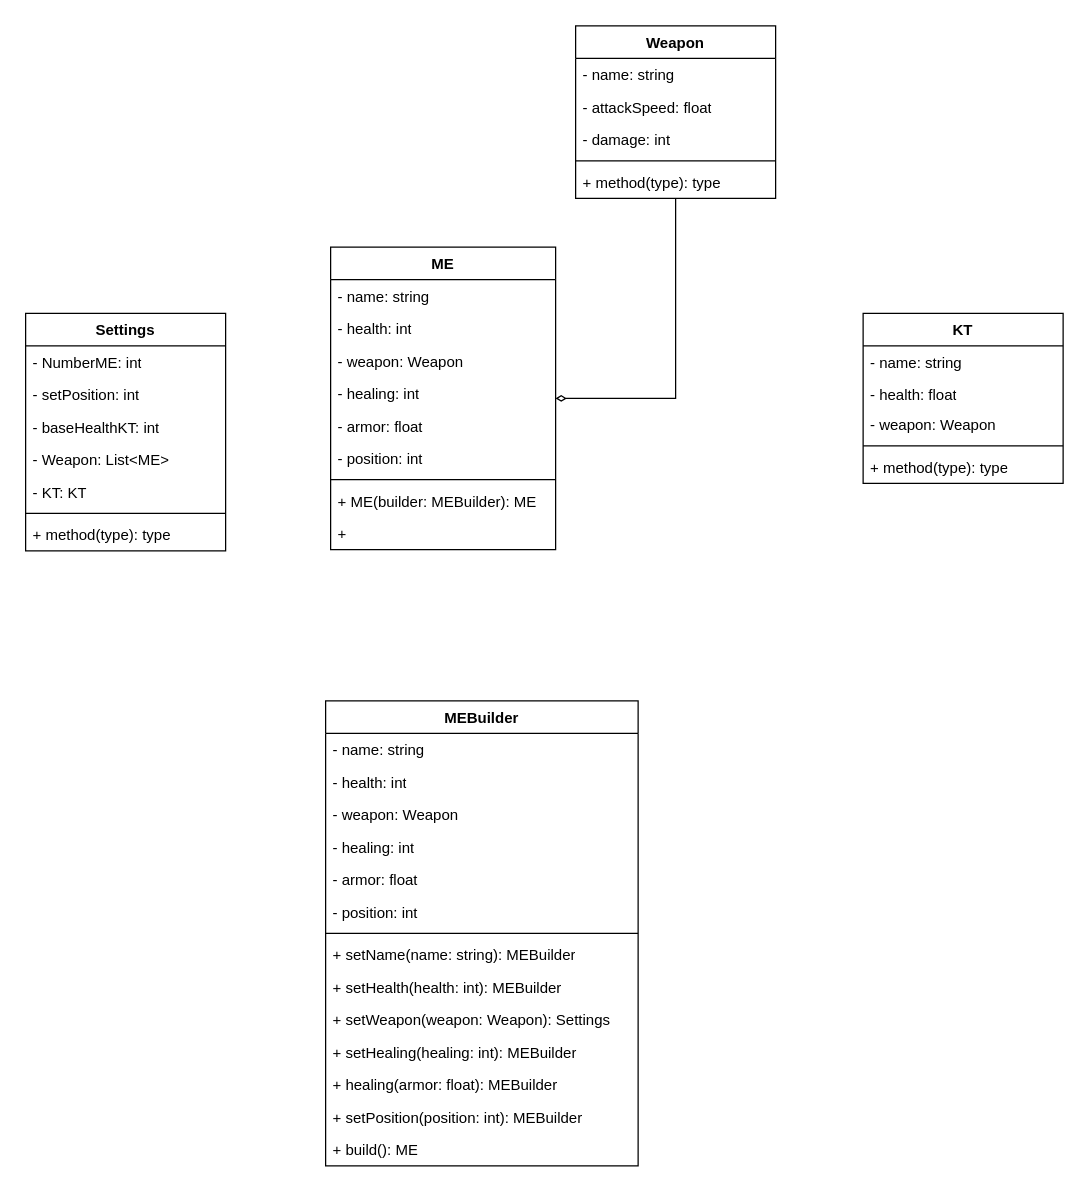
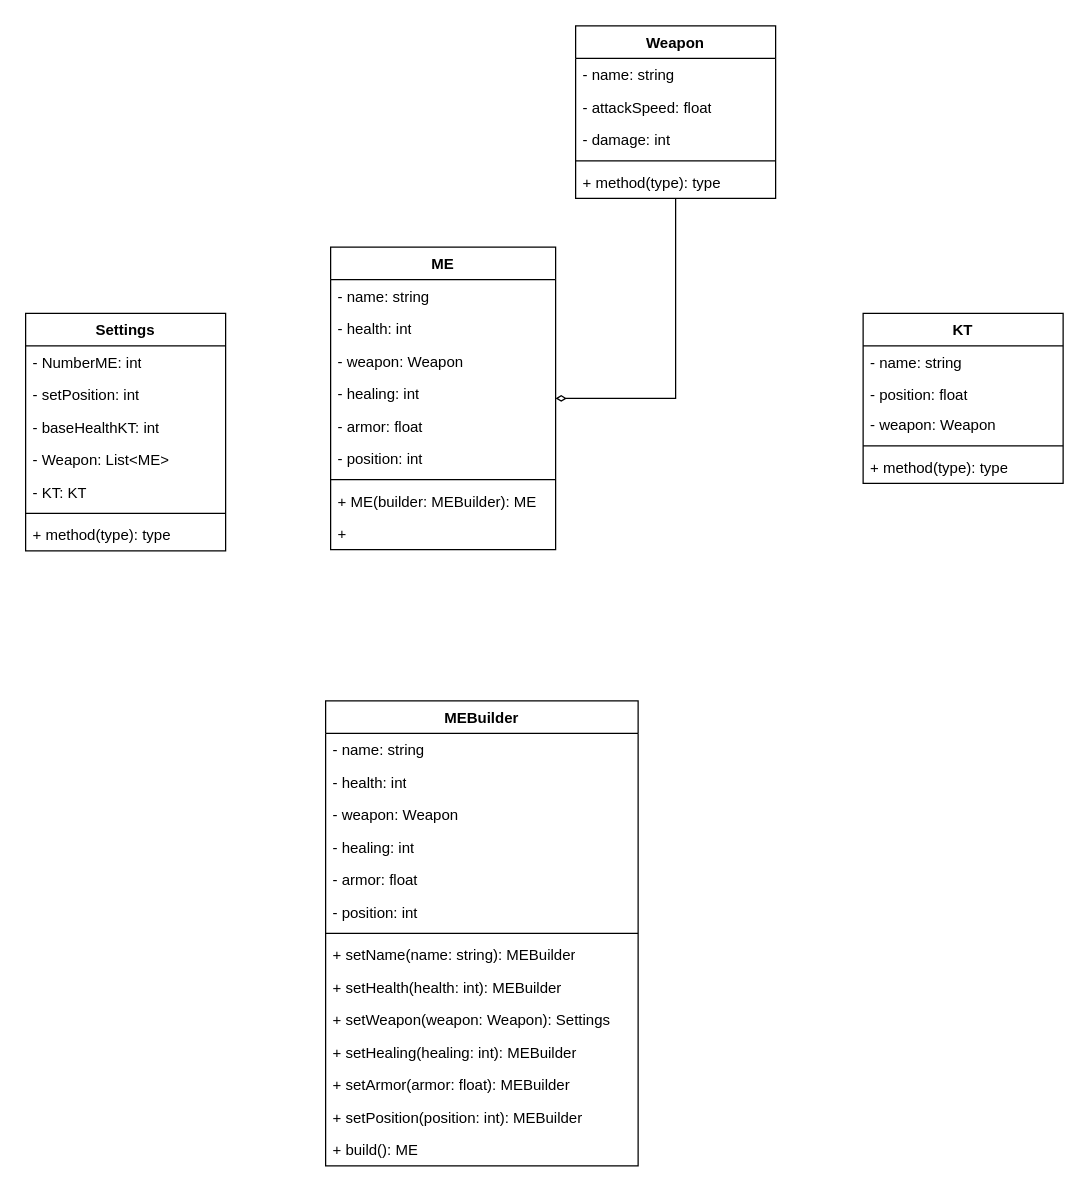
  <mxCell id="0" />
  <mxCell id="1" parent="0" />
  <mxCell id="2" style="edgeStyle=orthogonalEdgeStyle;rounded=0;orthogonalLoop=1;jettySize=auto;html=1;endArrow=none;endFill=0;startArrow=diamondThin;startFill=0;" edge="1" parent="1" source="3" target="19"><mxGeometry relative="1" as="geometry" /></mxCell>
  <mxCell id="3" value="ME" style="swimlane;fontStyle=1;align=center;verticalAlign=top;childLayout=stackLayout;horizontal=1;startSize=26;horizontalStack=0;resizeParent=1;resizeParentMax=0;resizeLast=0;collapsible=1;marginBottom=0;whiteSpace=wrap;html=1;" vertex="1" parent="1"><mxGeometry x="264" y="197" width="180" height="242" as="geometry"><mxRectangle x="340" y="230" width="100" height="30" as="alternateBounds" /></mxGeometry></mxCell>
  <mxCell id="4" value="- name: string" style="text;strokeColor=none;fillColor=none;align=left;verticalAlign=top;spacingLeft=4;spacingRight=4;overflow=hidden;rotatable=0;points=[[0,0.5],[1,0.5]];portConstraint=eastwest;whiteSpace=wrap;html=1;" vertex="1" parent="3"><mxGeometry y="26" width="180" height="26" as="geometry" /></mxCell>
  <mxCell id="5" value="- health: int" style="text;strokeColor=none;fillColor=none;align=left;verticalAlign=top;spacingLeft=4;spacingRight=4;overflow=hidden;rotatable=0;points=[[0,0.5],[1,0.5]];portConstraint=eastwest;whiteSpace=wrap;html=1;" vertex="1" parent="3"><mxGeometry y="52" width="180" height="26" as="geometry" /></mxCell>
  <mxCell id="6" value="- weapon: Weapon&lt;span style=&quot;color: rgba(0, 0, 0, 0); font-family: monospace; font-size: 0px; text-wrap-mode: nowrap;&quot;&gt;%3CmxGraphModel%3E%3Croot%3E%3CmxCell%20id%3D%220%22%2F%3E%3CmxCell%20id%3D%221%22%20parent%3D%220%22%2F%3E%3CmxCell%20id%3D%222%22%20value%3D%22-%20health%3A%20float%22%20style%3D%22text%3BstrokeColor%3Dnone%3BfillColor%3Dnone%3Balign%3Dleft%3BverticalAlign%3Dtop%3BspacingLeft%3D4%3BspacingRight%3D4%3Boverflow%3Dhidden%3Brotatable%3D0%3Bpoints%3D%5B%5B0%2C0.5%5D%2C%5B1%2C0.5%5D%5D%3BportConstraint%3Deastwest%3BwhiteSpace%3Dwrap%3Bhtml%3D1%3B%22%20vertex%3D%221%22%20parent%3D%221%22%3E%3CmxGeometry%20x%3D%22340%22%20y%3D%22256%22%20width%3D%22160%22%20height%3D%2226%22%20as%3D%22geometry%22%2F%3E%3C%2FmxCell%3E%3C%2Froot%3E%3C%2FmxGraphModel%3E&lt;/span&gt;" style="text;strokeColor=none;fillColor=none;align=left;verticalAlign=top;spacingLeft=4;spacingRight=4;overflow=hidden;rotatable=0;points=[[0,0.5],[1,0.5]];portConstraint=eastwest;whiteSpace=wrap;html=1;" vertex="1" parent="3"><mxGeometry y="78" width="180" height="26" as="geometry" /></mxCell>
  <mxCell id="7" value="- healing: int" style="text;strokeColor=none;fillColor=none;align=left;verticalAlign=top;spacingLeft=4;spacingRight=4;overflow=hidden;rotatable=0;points=[[0,0.5],[1,0.5]];portConstraint=eastwest;whiteSpace=wrap;html=1;" vertex="1" parent="3"><mxGeometry y="104" width="180" height="26" as="geometry" /></mxCell>
  <mxCell id="8" value="- armor: float" style="text;strokeColor=none;fillColor=none;align=left;verticalAlign=top;spacingLeft=4;spacingRight=4;overflow=hidden;rotatable=0;points=[[0,0.5],[1,0.5]];portConstraint=eastwest;whiteSpace=wrap;html=1;" vertex="1" parent="3"><mxGeometry y="130" width="180" height="26" as="geometry" /></mxCell>
  <mxCell id="9" value="- position: int" style="text;strokeColor=none;fillColor=none;align=left;verticalAlign=top;spacingLeft=4;spacingRight=4;overflow=hidden;rotatable=0;points=[[0,0.5],[1,0.5]];portConstraint=eastwest;whiteSpace=wrap;html=1;" vertex="1" parent="3"><mxGeometry y="156" width="180" height="26" as="geometry" /></mxCell>
  <mxCell id="10" value="" style="line;strokeWidth=1;fillColor=none;align=left;verticalAlign=middle;spacingTop=-1;spacingLeft=3;spacingRight=3;rotatable=0;labelPosition=right;points=[];portConstraint=eastwest;strokeColor=inherit;" vertex="1" parent="3"><mxGeometry y="182" width="180" height="8" as="geometry" /></mxCell>
  <mxCell id="11" value="+ ME(builder: MEBuilder): ME" style="text;strokeColor=none;fillColor=none;align=left;verticalAlign=top;spacingLeft=4;spacingRight=4;overflow=hidden;rotatable=0;points=[[0,0.5],[1,0.5]];portConstraint=eastwest;whiteSpace=wrap;html=1;" vertex="1" parent="3"><mxGeometry y="190" width="180" height="26" as="geometry" /></mxCell>
  <mxCell id="12" value="+&amp;nbsp;" style="text;strokeColor=none;fillColor=none;align=left;verticalAlign=top;spacingLeft=4;spacingRight=4;overflow=hidden;rotatable=0;points=[[0,0.5],[1,0.5]];portConstraint=eastwest;whiteSpace=wrap;html=1;" vertex="1" parent="3"><mxGeometry y="216" width="180" height="26" as="geometry" /></mxCell>
  <mxCell id="13" value="KT" style="swimlane;fontStyle=1;align=center;verticalAlign=top;childLayout=stackLayout;horizontal=1;startSize=26;horizontalStack=0;resizeParent=1;resizeParentMax=0;resizeLast=0;collapsible=1;marginBottom=0;whiteSpace=wrap;html=1;" vertex="1" parent="1"><mxGeometry x="690" y="250" width="160" height="136" as="geometry"><mxRectangle x="340" y="230" width="100" height="30" as="alternateBounds" /></mxGeometry></mxCell>
  <mxCell id="14" value="- name: string" style="text;strokeColor=none;fillColor=none;align=left;verticalAlign=top;spacingLeft=4;spacingRight=4;overflow=hidden;rotatable=0;points=[[0,0.5],[1,0.5]];portConstraint=eastwest;whiteSpace=wrap;html=1;" vertex="1" parent="13"><mxGeometry y="26" width="160" height="26" as="geometry" /></mxCell>
- <mxCell id="15" value="- health: float" style="text;strokeColor=none;fillColor=none;align=left;verticalAlign=top;spacingLeft=4;spacingRight=4;overflow=hidden;rotatable=0;points=[[0,0.5],[1,0.5]];portConstraint=eastwest;whiteSpace=wrap;html=1;" vertex="1" parent="13"><mxGeometry y="52" width="160" height="24" as="geometry" /></mxCell>
+ <mxCell id="15" value="- position: float" style="text;strokeColor=none;fillColor=none;align=left;verticalAlign=top;spacingLeft=4;spacingRight=4;overflow=hidden;rotatable=0;points=[[0,0.5],[1,0.5]];portConstraint=eastwest;whiteSpace=wrap;html=1;" vertex="1" parent="13"><mxGeometry y="52" width="160" height="24" as="geometry" /></mxCell>
  <mxCell id="16" value="- weapon: Weapon" style="text;strokeColor=none;fillColor=none;align=left;verticalAlign=top;spacingLeft=4;spacingRight=4;overflow=hidden;rotatable=0;points=[[0,0.5],[1,0.5]];portConstraint=eastwest;whiteSpace=wrap;html=1;" vertex="1" parent="13"><mxGeometry y="76" width="160" height="26" as="geometry" /></mxCell>
  <mxCell id="17" value="" style="line;strokeWidth=1;fillColor=none;align=left;verticalAlign=middle;spacingTop=-1;spacingLeft=3;spacingRight=3;rotatable=0;labelPosition=right;points=[];portConstraint=eastwest;strokeColor=inherit;" vertex="1" parent="13"><mxGeometry y="102" width="160" height="8" as="geometry" /></mxCell>
  <mxCell id="18" value="+ method(type): type" style="text;strokeColor=none;fillColor=none;align=left;verticalAlign=top;spacingLeft=4;spacingRight=4;overflow=hidden;rotatable=0;points=[[0,0.5],[1,0.5]];portConstraint=eastwest;whiteSpace=wrap;html=1;" vertex="1" parent="13"><mxGeometry y="110" width="160" height="26" as="geometry" /></mxCell>
  <mxCell id="19" value="Weapon" style="swimlane;fontStyle=1;align=center;verticalAlign=top;childLayout=stackLayout;horizontal=1;startSize=26;horizontalStack=0;resizeParent=1;resizeParentMax=0;resizeLast=0;collapsible=1;marginBottom=0;whiteSpace=wrap;html=1;" vertex="1" parent="1"><mxGeometry x="460" y="20" width="160" height="138" as="geometry"><mxRectangle x="130" y="230" width="100" height="30" as="alternateBounds" /></mxGeometry></mxCell>
  <mxCell id="20" value="- name: string" style="text;strokeColor=none;fillColor=none;align=left;verticalAlign=top;spacingLeft=4;spacingRight=4;overflow=hidden;rotatable=0;points=[[0,0.5],[1,0.5]];portConstraint=eastwest;whiteSpace=wrap;html=1;" vertex="1" parent="19"><mxGeometry y="26" width="160" height="26" as="geometry" /></mxCell>
  <mxCell id="21" value="- attackSpeed: float" style="text;strokeColor=none;fillColor=none;align=left;verticalAlign=top;spacingLeft=4;spacingRight=4;overflow=hidden;rotatable=0;points=[[0,0.5],[1,0.5]];portConstraint=eastwest;whiteSpace=wrap;html=1;" vertex="1" parent="19"><mxGeometry y="52" width="160" height="26" as="geometry" /></mxCell>
  <mxCell id="22" value="- damage: int" style="text;strokeColor=none;fillColor=none;align=left;verticalAlign=top;spacingLeft=4;spacingRight=4;overflow=hidden;rotatable=0;points=[[0,0.5],[1,0.5]];portConstraint=eastwest;whiteSpace=wrap;html=1;" vertex="1" parent="19"><mxGeometry y="78" width="160" height="26" as="geometry" /></mxCell>
  <mxCell id="23" value="" style="line;strokeWidth=1;fillColor=none;align=left;verticalAlign=middle;spacingTop=-1;spacingLeft=3;spacingRight=3;rotatable=0;labelPosition=right;points=[];portConstraint=eastwest;strokeColor=inherit;" vertex="1" parent="19"><mxGeometry y="104" width="160" height="8" as="geometry" /></mxCell>
  <mxCell id="24" value="+ method(type): type" style="text;strokeColor=none;fillColor=none;align=left;verticalAlign=top;spacingLeft=4;spacingRight=4;overflow=hidden;rotatable=0;points=[[0,0.5],[1,0.5]];portConstraint=eastwest;whiteSpace=wrap;html=1;" vertex="1" parent="19"><mxGeometry y="112" width="160" height="26" as="geometry" /></mxCell>
  <mxCell id="25" value="Settings" style="swimlane;fontStyle=1;align=center;verticalAlign=top;childLayout=stackLayout;horizontal=1;startSize=26;horizontalStack=0;resizeParent=1;resizeParentMax=0;resizeLast=0;collapsible=1;marginBottom=0;whiteSpace=wrap;html=1;" vertex="1" parent="1"><mxGeometry x="20" y="250" width="160" height="190" as="geometry"><mxRectangle x="340" y="230" width="100" height="30" as="alternateBounds" /></mxGeometry></mxCell>
  <mxCell id="26" value="- NumberME: int" style="text;strokeColor=none;fillColor=none;align=left;verticalAlign=top;spacingLeft=4;spacingRight=4;overflow=hidden;rotatable=0;points=[[0,0.5],[1,0.5]];portConstraint=eastwest;whiteSpace=wrap;html=1;" vertex="1" parent="25"><mxGeometry y="26" width="160" height="26" as="geometry" /></mxCell>
  <mxCell id="27" value="- setPosition: int" style="text;strokeColor=none;fillColor=none;align=left;verticalAlign=top;spacingLeft=4;spacingRight=4;overflow=hidden;rotatable=0;points=[[0,0.5],[1,0.5]];portConstraint=eastwest;whiteSpace=wrap;html=1;" vertex="1" parent="25"><mxGeometry y="52" width="160" height="26" as="geometry" /></mxCell>
  <mxCell id="28" value="- baseHealthKT: int" style="text;strokeColor=none;fillColor=none;align=left;verticalAlign=top;spacingLeft=4;spacingRight=4;overflow=hidden;rotatable=0;points=[[0,0.5],[1,0.5]];portConstraint=eastwest;whiteSpace=wrap;html=1;" vertex="1" parent="25"><mxGeometry y="78" width="160" height="26" as="geometry" /></mxCell>
  <mxCell id="29" value="- Weapon: List&amp;lt;ME&amp;gt;" style="text;strokeColor=none;fillColor=none;align=left;verticalAlign=top;spacingLeft=4;spacingRight=4;overflow=hidden;rotatable=0;points=[[0,0.5],[1,0.5]];portConstraint=eastwest;whiteSpace=wrap;html=1;" vertex="1" parent="25"><mxGeometry y="104" width="160" height="26" as="geometry" /></mxCell>
  <mxCell id="30" value="- KT: KT" style="text;strokeColor=none;fillColor=none;align=left;verticalAlign=top;spacingLeft=4;spacingRight=4;overflow=hidden;rotatable=0;points=[[0,0.5],[1,0.5]];portConstraint=eastwest;whiteSpace=wrap;html=1;" vertex="1" parent="25"><mxGeometry y="130" width="160" height="26" as="geometry" /></mxCell>
  <mxCell id="31" value="" style="line;strokeWidth=1;fillColor=none;align=left;verticalAlign=middle;spacingTop=-1;spacingLeft=3;spacingRight=3;rotatable=0;labelPosition=right;points=[];portConstraint=eastwest;strokeColor=inherit;" vertex="1" parent="25"><mxGeometry y="156" width="160" height="8" as="geometry" /></mxCell>
  <mxCell id="32" value="+ method(type): type" style="text;strokeColor=none;fillColor=none;align=left;verticalAlign=top;spacingLeft=4;spacingRight=4;overflow=hidden;rotatable=0;points=[[0,0.5],[1,0.5]];portConstraint=eastwest;whiteSpace=wrap;html=1;" vertex="1" parent="25"><mxGeometry y="164" width="160" height="26" as="geometry" /></mxCell>
  <mxCell id="33" value="&lt;div&gt;&lt;span style=&quot;background-color: initial;&quot;&gt;MEBuilder&lt;/span&gt;&lt;/div&gt;" style="swimlane;fontStyle=1;align=center;verticalAlign=top;childLayout=stackLayout;horizontal=1;startSize=26;horizontalStack=0;resizeParent=1;resizeParentMax=0;resizeLast=0;collapsible=1;marginBottom=0;whiteSpace=wrap;html=1;" vertex="1" parent="1"><mxGeometry x="260" y="560" width="250" height="372" as="geometry"><mxRectangle x="340" y="230" width="100" height="30" as="alternateBounds" /></mxGeometry></mxCell>
  <mxCell id="34" value="- name: string" style="text;strokeColor=none;fillColor=none;align=left;verticalAlign=top;spacingLeft=4;spacingRight=4;overflow=hidden;rotatable=0;points=[[0,0.5],[1,0.5]];portConstraint=eastwest;whiteSpace=wrap;html=1;" vertex="1" parent="33"><mxGeometry y="26" width="250" height="26" as="geometry" /></mxCell>
  <mxCell id="35" value="- health: int" style="text;strokeColor=none;fillColor=none;align=left;verticalAlign=top;spacingLeft=4;spacingRight=4;overflow=hidden;rotatable=0;points=[[0,0.5],[1,0.5]];portConstraint=eastwest;whiteSpace=wrap;html=1;" vertex="1" parent="33"><mxGeometry y="52" width="250" height="26" as="geometry" /></mxCell>
  <mxCell id="36" value="- weapon: Weapon&lt;span style=&quot;color: rgba(0, 0, 0, 0); font-family: monospace; font-size: 0px; text-wrap-mode: nowrap;&quot;&gt;%3CmxGraphModel%3E%3Croot%3E%3CmxCell%20id%3D%220%22%2F%3E%3CmxCell%20id%3D%221%22%20parent%3D%220%22%2F%3E%3CmxCell%20id%3D%222%22%20value%3D%22-%20health%3A%20float%22%20style%3D%22text%3BstrokeColor%3Dnone%3BfillColor%3Dnone%3Balign%3Dleft%3BverticalAlign%3Dtop%3BspacingLeft%3D4%3BspacingRight%3D4%3Boverflow%3Dhidden%3Brotatable%3D0%3Bpoints%3D%5B%5B0%2C0.5%5D%2C%5B1%2C0.5%5D%5D%3BportConstraint%3Deastwest%3BwhiteSpace%3Dwrap%3Bhtml%3D1%3B%22%20vertex%3D%221%22%20parent%3D%221%22%3E%3CmxGeometry%20x%3D%22340%22%20y%3D%22256%22%20width%3D%22160%22%20height%3D%2226%22%20as%3D%22geometry%22%2F%3E%3C%2FmxCell%3E%3C%2Froot%3E%3C%2FmxGraphModel%3E&lt;/span&gt;" style="text;strokeColor=none;fillColor=none;align=left;verticalAlign=top;spacingLeft=4;spacingRight=4;overflow=hidden;rotatable=0;points=[[0,0.5],[1,0.5]];portConstraint=eastwest;whiteSpace=wrap;html=1;" vertex="1" parent="33"><mxGeometry y="78" width="250" height="26" as="geometry" /></mxCell>
  <mxCell id="37" value="- healing: int" style="text;strokeColor=none;fillColor=none;align=left;verticalAlign=top;spacingLeft=4;spacingRight=4;overflow=hidden;rotatable=0;points=[[0,0.5],[1,0.5]];portConstraint=eastwest;whiteSpace=wrap;html=1;" vertex="1" parent="33"><mxGeometry y="104" width="250" height="26" as="geometry" /></mxCell>
  <mxCell id="38" value="- armor: float" style="text;strokeColor=none;fillColor=none;align=left;verticalAlign=top;spacingLeft=4;spacingRight=4;overflow=hidden;rotatable=0;points=[[0,0.5],[1,0.5]];portConstraint=eastwest;whiteSpace=wrap;html=1;" vertex="1" parent="33"><mxGeometry y="130" width="250" height="26" as="geometry" /></mxCell>
  <mxCell id="39" value="- position: int" style="text;strokeColor=none;fillColor=none;align=left;verticalAlign=top;spacingLeft=4;spacingRight=4;overflow=hidden;rotatable=0;points=[[0,0.5],[1,0.5]];portConstraint=eastwest;whiteSpace=wrap;html=1;" vertex="1" parent="33"><mxGeometry y="156" width="250" height="26" as="geometry" /></mxCell>
  <mxCell id="40" value="" style="line;strokeWidth=1;fillColor=none;align=left;verticalAlign=middle;spacingTop=-1;spacingLeft=3;spacingRight=3;rotatable=0;labelPosition=right;points=[];portConstraint=eastwest;strokeColor=inherit;" vertex="1" parent="33"><mxGeometry y="182" width="250" height="8" as="geometry" /></mxCell>
  <mxCell id="41" value="+ setName(name: string): MEBuilder" style="text;strokeColor=none;fillColor=none;align=left;verticalAlign=top;spacingLeft=4;spacingRight=4;overflow=hidden;rotatable=0;points=[[0,0.5],[1,0.5]];portConstraint=eastwest;whiteSpace=wrap;html=1;" vertex="1" parent="33"><mxGeometry y="190" width="250" height="26" as="geometry" /></mxCell>
  <mxCell id="42" value="+ setHealth(health: int): MEBuilder" style="text;strokeColor=none;fillColor=none;align=left;verticalAlign=top;spacingLeft=4;spacingRight=4;overflow=hidden;rotatable=0;points=[[0,0.5],[1,0.5]];portConstraint=eastwest;whiteSpace=wrap;html=1;" vertex="1" parent="33"><mxGeometry y="216" width="250" height="26" as="geometry" /></mxCell>
  <mxCell id="43" value="+ setWeapon(weapon: Weapon): Settings" style="text;strokeColor=none;fillColor=none;align=left;verticalAlign=top;spacingLeft=4;spacingRight=4;overflow=hidden;rotatable=0;points=[[0,0.5],[1,0.5]];portConstraint=eastwest;whiteSpace=wrap;html=1;" vertex="1" parent="33"><mxGeometry y="242" width="250" height="26" as="geometry" /></mxCell>
  <mxCell id="44" value="+ setHealing(healing: int): MEBuilder" style="text;strokeColor=none;fillColor=none;align=left;verticalAlign=top;spacingLeft=4;spacingRight=4;overflow=hidden;rotatable=0;points=[[0,0.5],[1,0.5]];portConstraint=eastwest;whiteSpace=wrap;html=1;" vertex="1" parent="33"><mxGeometry y="268" width="250" height="26" as="geometry" /></mxCell>
- <mxCell id="45" value="+ healing(armor: float): MEBuilder" style="text;strokeColor=none;fillColor=none;align=left;verticalAlign=top;spacingLeft=4;spacingRight=4;overflow=hidden;rotatable=0;points=[[0,0.5],[1,0.5]];portConstraint=eastwest;whiteSpace=wrap;html=1;" vertex="1" parent="33"><mxGeometry y="294" width="250" height="26" as="geometry" /></mxCell>
+ <mxCell id="45" value="+ setArmor(armor: float): MEBuilder" style="text;strokeColor=none;fillColor=none;align=left;verticalAlign=top;spacingLeft=4;spacingRight=4;overflow=hidden;rotatable=0;points=[[0,0.5],[1,0.5]];portConstraint=eastwest;whiteSpace=wrap;html=1;" vertex="1" parent="33"><mxGeometry y="294" width="250" height="26" as="geometry" /></mxCell>
  <mxCell id="46" value="+ setPosition(position: int): MEBuilder" style="text;strokeColor=none;fillColor=none;align=left;verticalAlign=top;spacingLeft=4;spacingRight=4;overflow=hidden;rotatable=0;points=[[0,0.5],[1,0.5]];portConstraint=eastwest;whiteSpace=wrap;html=1;" vertex="1" parent="33"><mxGeometry y="320" width="250" height="26" as="geometry" /></mxCell>
  <mxCell id="47" value="+ build(): ME" style="text;strokeColor=none;fillColor=none;align=left;verticalAlign=top;spacingLeft=4;spacingRight=4;overflow=hidden;rotatable=0;points=[[0,0.5],[1,0.5]];portConstraint=eastwest;whiteSpace=wrap;html=1;" vertex="1" parent="33"><mxGeometry y="346" width="250" height="26" as="geometry" /></mxCell>
